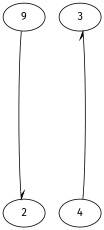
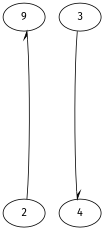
  digraph {
    fontname="Fira Sans"
    fontsize=6
    height=0.1
    normalize=true
    ranksep=3
    node [fontname="Fira Sans"]
    edge [arrowhead=halfopen fontname="Fira Sans"]
    n1 [label=9]
    2
    3
    4
-   n1 -> 2
-   4 -> 3
+   2 -> n1
+   3 -> 4
  }
